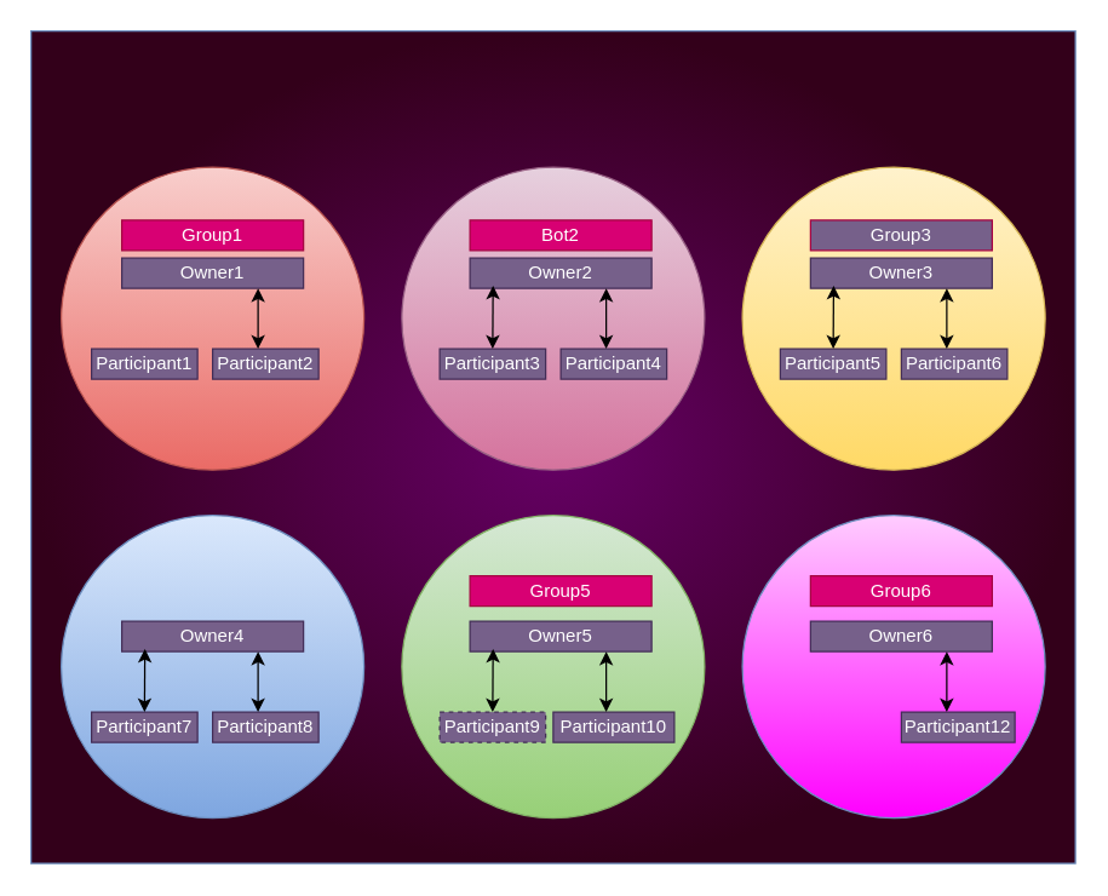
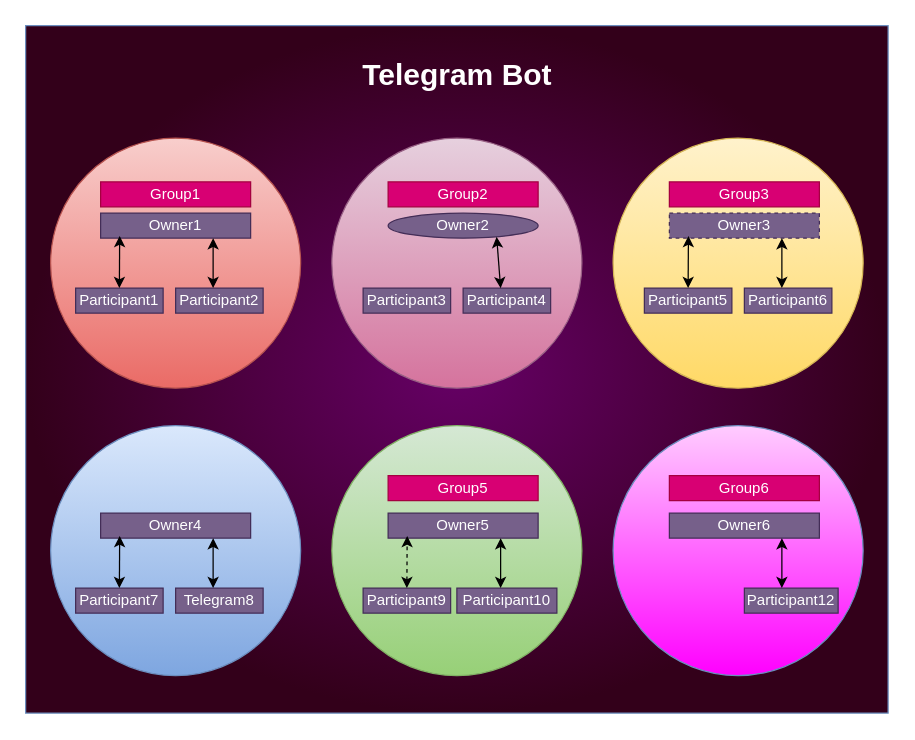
  <mxCell id="0" />
  <mxCell id="1" parent="0" />
  <mxCell id="2" value="" style="rounded=0;whiteSpace=wrap;html=1;fillColor=#660066;gradientColor=#33001A;strokeColor=#6c8ebf;gradientDirection=radial;" vertex="1" parent="1"><mxGeometry x="20" y="20" width="690" height="550" as="geometry" /></mxCell>
+ <mxCell id="3" value="&lt;h1&gt;Telegram Bot&lt;/h1&gt;" style="text;strokeColor=none;align=center;fillColor=none;html=1;verticalAlign=middle;whiteSpace=wrap;rounded=0;fontColor=#FFFFFF;" vertex="1" parent="1"><mxGeometry x="263.75" y="30" width="202.5" height="60" as="geometry" /></mxCell>
  <mxCell id="4" value="" style="ellipse;whiteSpace=wrap;html=1;aspect=fixed;fillColor=#f8cecc;strokeColor=#b85450;gradientColor=#ea6b66;" vertex="1" parent="1"><mxGeometry x="40" y="110" width="200" height="200" as="geometry" /></mxCell>
  <mxCell id="5" value="" style="ellipse;whiteSpace=wrap;html=1;aspect=fixed;fillColor=#e6d0de;strokeColor=#996185;gradientColor=#d5739d;" vertex="1" parent="1"><mxGeometry x="265" y="110" width="200" height="200" as="geometry" /></mxCell>
  <mxCell id="6" value="" style="ellipse;whiteSpace=wrap;html=1;aspect=fixed;fillColor=#fff2cc;strokeColor=#d6b656;gradientColor=#ffd966;" vertex="1" parent="1"><mxGeometry x="490" y="110" width="200" height="200" as="geometry" /></mxCell>
  <mxCell id="7" value="" style="ellipse;whiteSpace=wrap;html=1;aspect=fixed;fillColor=#dae8fc;gradientColor=#7ea6e0;strokeColor=#6c8ebf;" vertex="1" parent="1"><mxGeometry x="40" y="340" width="200" height="200" as="geometry" /></mxCell>
  <mxCell id="8" value="" style="ellipse;whiteSpace=wrap;html=1;aspect=fixed;fillColor=#d5e8d4;gradientColor=#97d077;strokeColor=#82b366;" vertex="1" parent="1"><mxGeometry x="265" y="340" width="200" height="200" as="geometry" /></mxCell>
  <mxCell id="9" value="" style="ellipse;whiteSpace=wrap;html=1;aspect=fixed;fillColor=#FFCCFF;gradientColor=#FF00FF;strokeColor=#6c8ebf;" vertex="1" parent="1"><mxGeometry x="490" y="340" width="200" height="200" as="geometry" /></mxCell>
  <mxCell id="10" value="Owner1" style="rounded=0;whiteSpace=wrap;html=1;fillColor=#76608a;strokeColor=#432D57;fontColor=#ffffff;" vertex="1" parent="1"><mxGeometry x="80" y="170" width="120" height="20" as="geometry" /></mxCell>
  <mxCell id="11" value="Participant1" style="rounded=0;whiteSpace=wrap;html=1;fillColor=#76608a;fontColor=#ffffff;strokeColor=#432D57;" vertex="1" parent="1"><mxGeometry x="60" y="230" width="70" height="20" as="geometry" /></mxCell>
  <mxCell id="12" value="Participant2" style="rounded=0;whiteSpace=wrap;html=1;fillColor=#76608a;fontColor=#ffffff;strokeColor=#432D57;" vertex="1" parent="1"><mxGeometry x="140" y="230" width="70" height="20" as="geometry" /></mxCell>
+ <mxCell id="13" value="" style="endArrow=classic;startArrow=classic;html=1;rounded=0;exitX=0.5;exitY=0;exitDx=0;exitDy=0;entryX=0.127;entryY=0.915;entryDx=0;entryDy=0;entryPerimeter=0;" edge="1" parent="1" source="11" target="10"><mxGeometry width="50" height="50" relative="1" as="geometry"><mxPoint x="250" y="280" as="sourcePoint" /><mxPoint x="300" y="230" as="targetPoint" /></mxGeometry></mxCell>
  <mxCell id="14" value="" style="endArrow=classic;startArrow=classic;html=1;rounded=0;entryX=0.75;entryY=1;entryDx=0;entryDy=0;" edge="1" parent="1" target="10"><mxGeometry width="50" height="50" relative="1" as="geometry"><mxPoint x="170" y="230" as="sourcePoint" /><mxPoint x="220" y="180" as="targetPoint" /></mxGeometry></mxCell>
- <mxCell id="15" value="Owner2" style="rounded=0;whiteSpace=wrap;html=1;fillColor=#76608a;fontColor=#ffffff;strokeColor=#432D57;" vertex="1" parent="1"><mxGeometry x="310" y="170" width="120" height="20" as="geometry" /></mxCell>
+ <mxCell id="15" value="Owner2" style="ellipse;whiteSpace=wrap;html=1;fillColor=#76608a;fontColor=#ffffff;strokeColor=#432D57;" vertex="1" parent="1"><mxGeometry x="310" y="170" width="120" height="20" as="geometry" /></mxCell>
  <mxCell id="16" value="Participant3" style="rounded=0;whiteSpace=wrap;html=1;fillColor=#76608a;fontColor=#ffffff;strokeColor=#432D57;" vertex="1" parent="1"><mxGeometry x="290" y="230" width="70" height="20" as="geometry" /></mxCell>
  <mxCell id="17" value="Participant4" style="rounded=0;whiteSpace=wrap;html=1;fillColor=#76608a;fontColor=#ffffff;strokeColor=#432D57;" vertex="1" parent="1"><mxGeometry x="370" y="230" width="70" height="20" as="geometry" /></mxCell>
- <mxCell id="18" value="" style="endArrow=classic;startArrow=classic;html=1;rounded=0;exitX=0.5;exitY=0;exitDx=0;exitDy=0;entryX=0.127;entryY=0.915;entryDx=0;entryDy=0;entryPerimeter=0;" edge="1" parent="1" source="16" target="15"><mxGeometry width="50" height="50" relative="1" as="geometry"><mxPoint x="480" y="280" as="sourcePoint" /><mxPoint x="530" y="230" as="targetPoint" /></mxGeometry></mxCell>
  <mxCell id="19" value="" style="endArrow=classic;startArrow=classic;html=1;rounded=0;entryX=0.75;entryY=1;entryDx=0;entryDy=0;" edge="1" parent="1" target="15"><mxGeometry width="50" height="50" relative="1" as="geometry"><mxPoint x="400" y="230" as="sourcePoint" /><mxPoint x="450" y="180" as="targetPoint" /></mxGeometry></mxCell>
- <mxCell id="20" value="Owner3" style="rounded=0;whiteSpace=wrap;html=1;fillColor=#76608a;fontColor=#ffffff;strokeColor=#432D57;" vertex="1" parent="1"><mxGeometry x="535" y="170" width="120" height="20" as="geometry" /></mxCell>
+ <mxCell id="20" value="Owner3" style="rounded=0;whiteSpace=wrap;html=1;fillColor=#76608a;fontColor=#ffffff;strokeColor=#432D57;dashed=1;" vertex="1" parent="1"><mxGeometry x="535" y="170" width="120" height="20" as="geometry" /></mxCell>
  <mxCell id="21" value="Participant5" style="rounded=0;whiteSpace=wrap;html=1;fillColor=#76608a;fontColor=#ffffff;strokeColor=#432D57;" vertex="1" parent="1"><mxGeometry x="515" y="230" width="70" height="20" as="geometry" /></mxCell>
  <mxCell id="22" value="Participant6" style="rounded=0;whiteSpace=wrap;html=1;fillColor=#76608a;fontColor=#ffffff;strokeColor=#432D57;" vertex="1" parent="1"><mxGeometry x="595" y="230" width="70" height="20" as="geometry" /></mxCell>
  <mxCell id="23" value="" style="endArrow=classic;startArrow=classic;html=1;rounded=0;exitX=0.5;exitY=0;exitDx=0;exitDy=0;entryX=0.127;entryY=0.915;entryDx=0;entryDy=0;entryPerimeter=0;" edge="1" parent="1" source="21" target="20"><mxGeometry width="50" height="50" relative="1" as="geometry"><mxPoint x="705" y="280" as="sourcePoint" /><mxPoint x="755" y="230" as="targetPoint" /></mxGeometry></mxCell>
  <mxCell id="24" value="" style="endArrow=classic;startArrow=classic;html=1;rounded=0;entryX=0.75;entryY=1;entryDx=0;entryDy=0;" edge="1" parent="1" target="20"><mxGeometry width="50" height="50" relative="1" as="geometry"><mxPoint x="625" y="230" as="sourcePoint" /><mxPoint x="675" y="180" as="targetPoint" /></mxGeometry></mxCell>
  <mxCell id="25" value="Owner4" style="rounded=0;whiteSpace=wrap;html=1;fillColor=#76608a;fontColor=#ffffff;strokeColor=#432D57;" vertex="1" parent="1"><mxGeometry x="80" y="410" width="120" height="20" as="geometry" /></mxCell>
  <mxCell id="26" value="Participant7" style="rounded=0;whiteSpace=wrap;html=1;fillColor=#76608a;fontColor=#ffffff;strokeColor=#432D57;" vertex="1" parent="1"><mxGeometry x="60" y="470" width="70" height="20" as="geometry" /></mxCell>
- <mxCell id="27" value="Participant8" style="rounded=0;whiteSpace=wrap;html=1;fillColor=#76608a;fontColor=#ffffff;strokeColor=#432D57;" vertex="1" parent="1"><mxGeometry x="140" y="470" width="70" height="20" as="geometry" /></mxCell>
+ <mxCell id="27" value="Telegram8" style="rounded=0;whiteSpace=wrap;html=1;fillColor=#76608a;fontColor=#ffffff;strokeColor=#432D57;" vertex="1" parent="1"><mxGeometry x="140" y="470" width="70" height="20" as="geometry" /></mxCell>
  <mxCell id="28" value="" style="endArrow=classic;startArrow=classic;html=1;rounded=0;exitX=0.5;exitY=0;exitDx=0;exitDy=0;entryX=0.127;entryY=0.915;entryDx=0;entryDy=0;entryPerimeter=0;" edge="1" parent="1" source="26" target="25"><mxGeometry width="50" height="50" relative="1" as="geometry"><mxPoint x="250" y="520" as="sourcePoint" /><mxPoint x="300" y="470" as="targetPoint" /></mxGeometry></mxCell>
  <mxCell id="29" value="" style="endArrow=classic;startArrow=classic;html=1;rounded=0;entryX=0.75;entryY=1;entryDx=0;entryDy=0;" edge="1" parent="1" target="25"><mxGeometry width="50" height="50" relative="1" as="geometry"><mxPoint x="170" y="470" as="sourcePoint" /><mxPoint x="220" y="420" as="targetPoint" /></mxGeometry></mxCell>
  <mxCell id="30" value="Owner5" style="rounded=0;whiteSpace=wrap;html=1;fillColor=#76608a;fontColor=#ffffff;strokeColor=#432D57;" vertex="1" parent="1"><mxGeometry x="310" y="410" width="120" height="20" as="geometry" /></mxCell>
- <mxCell id="31" value="Participant9" style="rounded=0;whiteSpace=wrap;html=1;fillColor=#76608a;fontColor=#ffffff;strokeColor=#432D57;dashed=1;" vertex="1" parent="1"><mxGeometry x="290" y="470" width="70" height="20" as="geometry" /></mxCell>
+ <mxCell id="31" value="Participant9" style="rounded=0;whiteSpace=wrap;html=1;fillColor=#76608a;fontColor=#ffffff;strokeColor=#432D57;" vertex="1" parent="1"><mxGeometry x="290" y="470" width="70" height="20" as="geometry" /></mxCell>
  <mxCell id="32" value="Participant10" style="rounded=0;whiteSpace=wrap;html=1;fillColor=#76608a;fontColor=#ffffff;strokeColor=#432D57;" vertex="1" parent="1"><mxGeometry x="365" y="470" width="80" height="20" as="geometry" /></mxCell>
- <mxCell id="33" value="" style="endArrow=classic;startArrow=classic;html=1;rounded=0;exitX=0.5;exitY=0;exitDx=0;exitDy=0;entryX=0.127;entryY=0.915;entryDx=0;entryDy=0;entryPerimeter=0;" edge="1" parent="1" source="31" target="30"><mxGeometry width="50" height="50" relative="1" as="geometry"><mxPoint x="480" y="520" as="sourcePoint" /><mxPoint x="530" y="470" as="targetPoint" /></mxGeometry></mxCell>
+ <mxCell id="33" value="" style="endArrow=classic;startArrow=classic;html=1;rounded=0;exitX=0.5;exitY=0;exitDx=0;exitDy=0;entryX=0.127;entryY=0.915;entryDx=0;entryDy=0;entryPerimeter=0;dashed=1;" edge="1" parent="1" source="31" target="30"><mxGeometry width="50" height="50" relative="1" as="geometry"><mxPoint x="480" y="520" as="sourcePoint" /><mxPoint x="530" y="470" as="targetPoint" /></mxGeometry></mxCell>
  <mxCell id="34" value="" style="endArrow=classic;startArrow=classic;html=1;rounded=0;entryX=0.75;entryY=1;entryDx=0;entryDy=0;" edge="1" parent="1" target="30"><mxGeometry width="50" height="50" relative="1" as="geometry"><mxPoint x="400" y="470" as="sourcePoint" /><mxPoint x="450" y="420" as="targetPoint" /></mxGeometry></mxCell>
  <mxCell id="35" value="Owner6" style="rounded=0;whiteSpace=wrap;html=1;fillColor=#76608a;fontColor=#ffffff;strokeColor=#432D57;" vertex="1" parent="1"><mxGeometry x="535" y="410" width="120" height="20" as="geometry" /></mxCell>
  <mxCell id="36" value="Participant12" style="rounded=0;whiteSpace=wrap;html=1;fillColor=#76608a;fontColor=#ffffff;strokeColor=#432D57;" vertex="1" parent="1"><mxGeometry x="595" y="470" width="75" height="20" as="geometry" /></mxCell>
  <mxCell id="37" value="" style="endArrow=classic;startArrow=classic;html=1;rounded=0;entryX=0.75;entryY=1;entryDx=0;entryDy=0;" edge="1" parent="1" target="35"><mxGeometry width="50" height="50" relative="1" as="geometry"><mxPoint x="625" y="470" as="sourcePoint" /><mxPoint x="675" y="420" as="targetPoint" /></mxGeometry></mxCell>
  <mxCell id="38" value="Group1" style="rounded=0;whiteSpace=wrap;html=1;fillColor=#d80073;fontColor=#ffffff;strokeColor=#A50040;" vertex="1" parent="1"><mxGeometry x="80" y="145" width="120" height="20" as="geometry" /></mxCell>
- <mxCell id="39" value="Bot2" style="rounded=0;whiteSpace=wrap;html=1;fillColor=#d80073;fontColor=#ffffff;strokeColor=#A50040;" vertex="1" parent="1"><mxGeometry x="310" y="145" width="120" height="20" as="geometry" /></mxCell>
- <mxCell id="40" value="Group3" style="rounded=0;whiteSpace=wrap;html=1;fillColor=#76608a;fontColor=#ffffff;strokeColor=#A50040;" vertex="1" parent="1"><mxGeometry x="535" y="145" width="120" height="20" as="geometry" /></mxCell>
+ <mxCell id="39" value="Group2" style="rounded=0;whiteSpace=wrap;html=1;fillColor=#d80073;fontColor=#ffffff;strokeColor=#A50040;" vertex="1" parent="1"><mxGeometry x="310" y="145" width="120" height="20" as="geometry" /></mxCell>
+ <mxCell id="40" value="Group3" style="rounded=0;whiteSpace=wrap;html=1;fillColor=#d80073;fontColor=#ffffff;strokeColor=#A50040;" vertex="1" parent="1"><mxGeometry x="535" y="145" width="120" height="20" as="geometry" /></mxCell>
  <mxCell id="41" value="Group5" style="rounded=0;whiteSpace=wrap;html=1;fillColor=#d80073;fontColor=#ffffff;strokeColor=#A50040;" vertex="1" parent="1"><mxGeometry x="310" y="380" width="120" height="20" as="geometry" /></mxCell>
  <mxCell id="42" value="Group6" style="rounded=0;whiteSpace=wrap;html=1;fillColor=#d80073;fontColor=#ffffff;strokeColor=#A50040;" vertex="1" parent="1"><mxGeometry x="535" y="380" width="120" height="20" as="geometry" /></mxCell>
